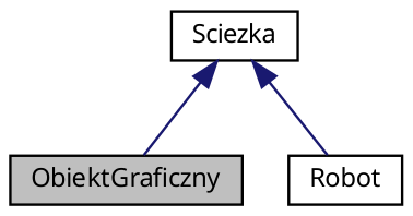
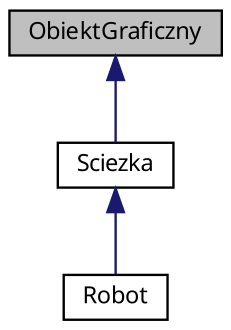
  digraph {
    fontname="Noto Sans"
    node [color=black fillcolor=white fontname="Noto Sans" fontsize=10 shape=record style=filled]
    edge [color=midnightblue dir=back fontname="Noto Sans" fontsize=10 labelfontname=Helvetica labelfontsize=10 style=solid]
    n1 [fillcolor=grey75 fontcolor=black height=0.2 label=ObiektGraficzny width=0.4]
    n2 [height=0.2 label=Sciezka width=0.4]
    n3 [height=0.2 label=Robot width=0.4]
-   n2 -> n1
+   n1 -> n2
    n2 -> n3
  }
